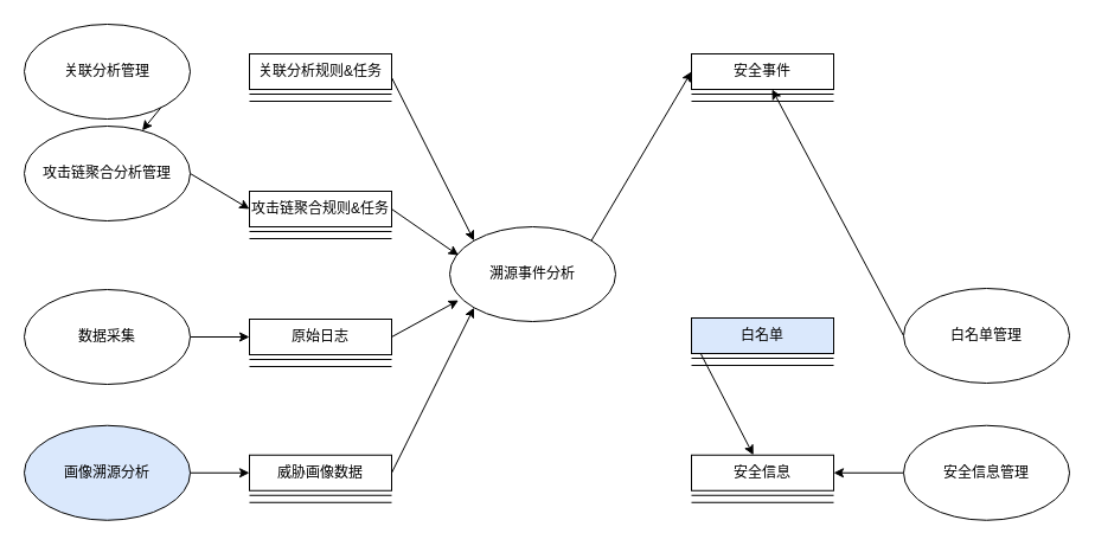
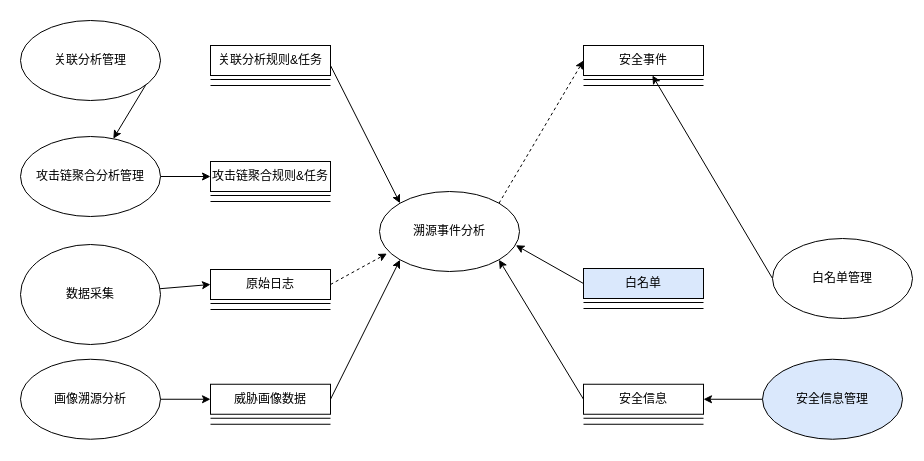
  <mxCell id="0" />
  <mxCell id="1" parent="0" />
  <mxCell id="2" style="rounded=0;orthogonalLoop=1;jettySize=auto;html=1;exitX=1;exitY=0.5;exitDx=0;exitDy=0;" edge="1" parent="1" source="9" target="42"><mxGeometry relative="1" as="geometry"><mxPoint x="720" y="145" as="targetPoint" /></mxGeometry></mxCell>
- <mxCell id="3" style="edgeStyle=none;rounded=0;orthogonalLoop=1;jettySize=auto;html=1;exitX=1;exitY=0;exitDx=0;exitDy=0;entryX=0;entryY=0.5;entryDx=0;entryDy=0;" edge="1" parent="1" source="4" target="30"><mxGeometry relative="1" as="geometry" /></mxCell>
+ <mxCell id="3" style="edgeStyle=none;rounded=0;orthogonalLoop=1;jettySize=auto;html=1;exitX=1;exitY=0;exitDx=0;exitDy=0;entryX=0;entryY=0.5;entryDx=0;entryDy=0;dashed=1;" edge="1" parent="1" source="4" target="30"><mxGeometry relative="1" as="geometry" /></mxCell>
  <mxCell id="4" value="溯源事件分析" style="ellipse;whiteSpace=wrap;html=1;" vertex="1" parent="1"><mxGeometry x="379" y="191" width="140" height="80" as="geometry" /></mxCell>
  <mxCell id="5" value="关联分析规则&amp;amp;任务" style="rounded=0;whiteSpace=wrap;html=1;" vertex="1" parent="1"><mxGeometry x="210" y="45" width="120" height="30" as="geometry" /></mxCell>
  <mxCell id="6" value="" style="endArrow=none;html=1;rounded=0;" edge="1" parent="1"><mxGeometry width="50" height="50" relative="1" as="geometry"><mxPoint x="210" y="79" as="sourcePoint" /><mxPoint x="330" y="79" as="targetPoint" /></mxGeometry></mxCell>
  <mxCell id="7" value="" style="endArrow=none;html=1;rounded=0;" edge="1" parent="1"><mxGeometry width="50" height="50" relative="1" as="geometry"><mxPoint x="210" y="85" as="sourcePoint" /><mxPoint x="330" y="85" as="targetPoint" /></mxGeometry></mxCell>
  <mxCell id="8" style="edgeStyle=none;rounded=0;orthogonalLoop=1;jettySize=auto;html=1;exitX=0;exitY=0.5;exitDx=0;exitDy=0;" edge="1" parent="1" source="33" target="30"><mxGeometry relative="1" as="geometry" /></mxCell>
  <mxCell id="9" value="关联分析管理" style="ellipse;whiteSpace=wrap;html=1;" vertex="1" parent="1"><mxGeometry x="20" y="20" width="140" height="80" as="geometry" /></mxCell>
  <mxCell id="10" style="rounded=0;orthogonalLoop=1;jettySize=auto;html=1;exitX=1;exitY=0.667;exitDx=0;exitDy=0;exitPerimeter=0;entryX=0;entryY=0;entryDx=0;entryDy=0;" edge="1" parent="1" source="5" target="4"><mxGeometry relative="1" as="geometry"><mxPoint x="749" y="131" as="targetPoint" /><mxPoint x="619" y="121" as="sourcePoint" /></mxGeometry></mxCell>
- <mxCell id="11" style="edgeStyle=none;rounded=0;orthogonalLoop=1;jettySize=auto;html=1;exitX=1;exitY=0.5;exitDx=0;exitDy=0;entryX=0.053;entryY=0.302;entryDx=0;entryDy=0;entryPerimeter=0;" edge="1" parent="1" source="12" target="4"><mxGeometry relative="1" as="geometry" /></mxCell>
  <mxCell id="12" value="攻击链聚合规则&amp;amp;任务" style="rounded=0;whiteSpace=wrap;html=1;" vertex="1" parent="1"><mxGeometry x="210" y="161" width="120" height="30" as="geometry" /></mxCell>
  <mxCell id="13" value="" style="endArrow=none;html=1;rounded=0;" edge="1" parent="1"><mxGeometry width="50" height="50" relative="1" as="geometry"><mxPoint x="210" y="195" as="sourcePoint" /><mxPoint x="330" y="195" as="targetPoint" /></mxGeometry></mxCell>
  <mxCell id="14" value="" style="endArrow=none;html=1;rounded=0;" edge="1" parent="1"><mxGeometry width="50" height="50" relative="1" as="geometry"><mxPoint x="210" y="201" as="sourcePoint" /><mxPoint x="330" y="201" as="targetPoint" /></mxGeometry></mxCell>
- <mxCell id="15" style="edgeStyle=none;rounded=0;orthogonalLoop=1;jettySize=auto;html=1;exitX=0;exitY=0.5;exitDx=0;exitDy=0;" edge="1" parent="1" source="16" target="20"><mxGeometry relative="1" as="geometry" /></mxCell>
+ <mxCell id="15" style="edgeStyle=none;rounded=0;orthogonalLoop=1;jettySize=auto;html=1;exitX=0;exitY=0.5;exitDx=0;exitDy=0;entryX=0.974;entryY=0.672;entryDx=0;entryDy=0;entryPerimeter=0;" edge="1" parent="1" source="16" target="4"><mxGeometry relative="1" as="geometry" /></mxCell>
  <mxCell id="16" value="白名单" style="rounded=0;whiteSpace=wrap;html=1;fillColor=#dae8fc;" vertex="1" parent="1"><mxGeometry x="583" y="268" width="120" height="30" as="geometry" /></mxCell>
  <mxCell id="17" value="" style="endArrow=none;html=1;rounded=0;" edge="1" parent="1"><mxGeometry width="50" height="50" relative="1" as="geometry"><mxPoint x="583" y="302" as="sourcePoint" /><mxPoint x="703" y="302" as="targetPoint" /></mxGeometry></mxCell>
  <mxCell id="18" value="" style="endArrow=none;html=1;rounded=0;" edge="1" parent="1"><mxGeometry width="50" height="50" relative="1" as="geometry"><mxPoint x="583" y="308" as="sourcePoint" /><mxPoint x="703" y="308" as="targetPoint" /></mxGeometry></mxCell>
+ <mxCell id="19" style="edgeStyle=none;rounded=0;orthogonalLoop=1;jettySize=auto;html=1;entryX=1;entryY=1;entryDx=0;entryDy=0;exitX=0;exitY=0.5;exitDx=0;exitDy=0;" edge="1" parent="1" source="20" target="4"><mxGeometry relative="1" as="geometry"><mxPoint x="679" y="331" as="targetPoint" /></mxGeometry></mxCell>
  <mxCell id="20" value="安全信息" style="rounded=0;whiteSpace=wrap;html=1;" vertex="1" parent="1"><mxGeometry x="583" y="383.75" width="120" height="30" as="geometry" /></mxCell>
  <mxCell id="21" value="" style="endArrow=none;html=1;rounded=0;" edge="1" parent="1"><mxGeometry width="50" height="50" relative="1" as="geometry"><mxPoint x="583" y="417.75" as="sourcePoint" /><mxPoint x="703" y="417.75" as="targetPoint" /></mxGeometry></mxCell>
  <mxCell id="22" value="" style="endArrow=none;html=1;rounded=0;" edge="1" parent="1"><mxGeometry width="50" height="50" relative="1" as="geometry"><mxPoint x="583" y="423.75" as="sourcePoint" /><mxPoint x="703" y="423.75" as="targetPoint" /></mxGeometry></mxCell>
  <mxCell id="23" style="edgeStyle=none;rounded=0;orthogonalLoop=1;jettySize=auto;html=1;exitX=0;exitY=0.5;exitDx=0;exitDy=0;entryX=1;entryY=0.5;entryDx=0;entryDy=0;" edge="1" parent="1" source="34" target="20"><mxGeometry relative="1" as="geometry"><mxPoint x="843.503" y="282.034" as="sourcePoint" /><mxPoint x="713" y="308.75" as="targetPoint" /></mxGeometry></mxCell>
  <mxCell id="24" style="edgeStyle=none;rounded=0;orthogonalLoop=1;jettySize=auto;html=1;entryX=0;entryY=0.5;entryDx=0;entryDy=0;" edge="1" parent="1" source="25" target="27"><mxGeometry relative="1" as="geometry" /></mxCell>
- <mxCell id="25" value="数据采集" style="ellipse;whiteSpace=wrap;html=1;" vertex="1" parent="1"><mxGeometry x="20" y="244" width="140" height="80" as="geometry" /></mxCell>
- <mxCell id="26" style="edgeStyle=none;rounded=0;orthogonalLoop=1;jettySize=auto;html=1;exitX=1;exitY=0.5;exitDx=0;exitDy=0;entryX=0.053;entryY=0.776;entryDx=0;entryDy=0;entryPerimeter=0;" edge="1" parent="1" source="27" target="4"><mxGeometry relative="1" as="geometry" /></mxCell>
+ <mxCell id="25" value="数据采集" style="ellipse;whiteSpace=wrap;html=1;" vertex="1" parent="1"><mxGeometry x="20" y="244" width="140" height="100" as="geometry" /></mxCell>
+ <mxCell id="26" style="edgeStyle=none;rounded=0;orthogonalLoop=1;jettySize=auto;html=1;exitX=1;exitY=0.5;exitDx=0;exitDy=0;entryX=0.053;entryY=0.776;entryDx=0;entryDy=0;entryPerimeter=0;dashed=1;" edge="1" parent="1" source="27" target="4"><mxGeometry relative="1" as="geometry" /></mxCell>
  <mxCell id="27" value="原始日志" style="rounded=0;whiteSpace=wrap;html=1;" vertex="1" parent="1"><mxGeometry x="210" y="269" width="120" height="30" as="geometry" /></mxCell>
  <mxCell id="28" value="" style="endArrow=none;html=1;rounded=0;" edge="1" parent="1"><mxGeometry width="50" height="50" relative="1" as="geometry"><mxPoint x="210" y="303" as="sourcePoint" /><mxPoint x="330" y="303" as="targetPoint" /></mxGeometry></mxCell>
  <mxCell id="29" value="" style="endArrow=none;html=1;rounded=0;" edge="1" parent="1"><mxGeometry width="50" height="50" relative="1" as="geometry"><mxPoint x="210" y="309" as="sourcePoint" /><mxPoint x="330" y="309" as="targetPoint" /></mxGeometry></mxCell>
  <mxCell id="30" value="安全事件" style="rounded=0;whiteSpace=wrap;html=1;" vertex="1" parent="1"><mxGeometry x="583" y="45" width="120" height="30" as="geometry" /></mxCell>
  <mxCell id="31" value="" style="endArrow=none;html=1;rounded=0;" edge="1" parent="1"><mxGeometry width="50" height="50" relative="1" as="geometry"><mxPoint x="583" y="79" as="sourcePoint" /><mxPoint x="703" y="79" as="targetPoint" /></mxGeometry></mxCell>
  <mxCell id="32" value="" style="endArrow=none;html=1;rounded=0;" edge="1" parent="1"><mxGeometry width="50" height="50" relative="1" as="geometry"><mxPoint x="583" y="85" as="sourcePoint" /><mxPoint x="703" y="85" as="targetPoint" /></mxGeometry></mxCell>
- <mxCell id="33" value="白名单管理" style="ellipse;whiteSpace=wrap;html=1;" vertex="1" parent="1"><mxGeometry x="762" y="243" width="140" height="80" as="geometry" /></mxCell>
- <mxCell id="34" value="安全信息管理" style="ellipse;whiteSpace=wrap;html=1;" vertex="1" parent="1"><mxGeometry x="762" y="358.75" width="140" height="80" as="geometry" /></mxCell>
+ <mxCell id="33" value="白名单管理" style="ellipse;whiteSpace=wrap;html=1;" vertex="1" parent="1"><mxGeometry x="772" y="238" width="140" height="80" as="geometry" /></mxCell>
+ <mxCell id="34" value="安全信息管理" style="ellipse;whiteSpace=wrap;html=1;fillColor=#dae8fc;" vertex="1" parent="1"><mxGeometry x="762" y="358.75" width="140" height="80" as="geometry" /></mxCell>
  <mxCell id="35" style="edgeStyle=none;rounded=0;orthogonalLoop=1;jettySize=auto;html=1;exitX=1;exitY=0.5;exitDx=0;exitDy=0;entryX=0;entryY=0.5;entryDx=0;entryDy=0;" edge="1" parent="1" source="36" target="38"><mxGeometry relative="1" as="geometry" /></mxCell>
- <mxCell id="36" value="画像溯源分析" style="ellipse;whiteSpace=wrap;html=1;fillColor=#dae8fc;" vertex="1" parent="1"><mxGeometry x="20" y="358.75" width="140" height="80" as="geometry" /></mxCell>
+ <mxCell id="36" value="画像溯源分析" style="ellipse;whiteSpace=wrap;html=1;" vertex="1" parent="1"><mxGeometry x="20" y="358.75" width="140" height="80" as="geometry" /></mxCell>
  <mxCell id="37" style="edgeStyle=none;rounded=0;orthogonalLoop=1;jettySize=auto;html=1;exitX=1;exitY=0.5;exitDx=0;exitDy=0;entryX=0;entryY=1;entryDx=0;entryDy=0;" edge="1" parent="1" source="38" target="4"><mxGeometry relative="1" as="geometry" /></mxCell>
  <mxCell id="38" value="威胁画像数据" style="rounded=0;whiteSpace=wrap;html=1;" vertex="1" parent="1"><mxGeometry x="210" y="383.75" width="120" height="30" as="geometry" /></mxCell>
  <mxCell id="39" value="" style="endArrow=none;html=1;rounded=0;" edge="1" parent="1"><mxGeometry width="50" height="50" relative="1" as="geometry"><mxPoint x="210" y="417.75" as="sourcePoint" /><mxPoint x="330" y="417.75" as="targetPoint" /></mxGeometry></mxCell>
  <mxCell id="40" value="" style="endArrow=none;html=1;rounded=0;" edge="1" parent="1"><mxGeometry width="50" height="50" relative="1" as="geometry"><mxPoint x="210" y="423.75" as="sourcePoint" /><mxPoint x="330" y="423.75" as="targetPoint" /></mxGeometry></mxCell>
  <mxCell id="41" style="edgeStyle=none;rounded=0;orthogonalLoop=1;jettySize=auto;html=1;exitX=1;exitY=0.5;exitDx=0;exitDy=0;entryX=0;entryY=0.5;entryDx=0;entryDy=0;" edge="1" parent="1" source="42" target="12"><mxGeometry relative="1" as="geometry" /></mxCell>
- <mxCell id="42" value="攻击链聚合分析管理" style="ellipse;whiteSpace=wrap;html=1;" vertex="1" parent="1"><mxGeometry x="20" y="106" width="140" height="80" as="geometry" /></mxCell>
+ <mxCell id="42" value="攻击链聚合分析管理" style="ellipse;whiteSpace=wrap;html=1;" vertex="1" parent="1"><mxGeometry x="20" y="136" width="140" height="80" as="geometry" /></mxCell>
